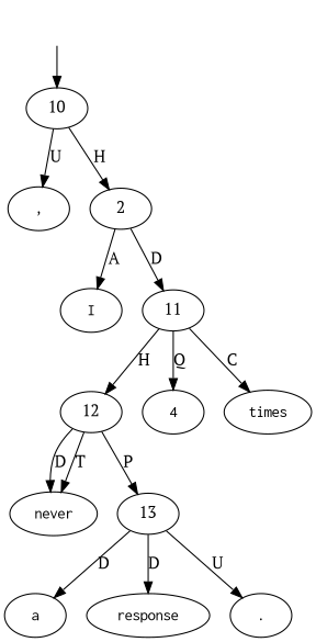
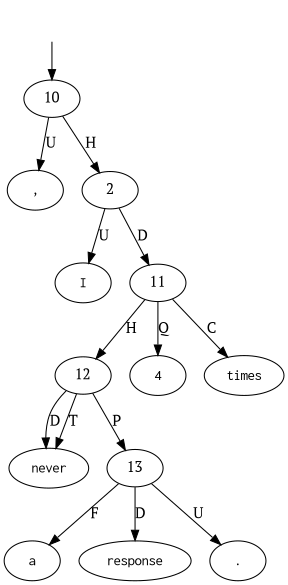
  digraph {
    fontname="PT Serif"
    node [fontname="PT Serif" shape=oval]
    edge [fontname="PT Serif"]
    top [style=invis shape=""]
    10 [shape=""]
    n3 [label=<<table align="center" border="0" cellspacing="0"><tr><td colspan="2"><font face="Courier">,</font></td></tr></table>>]
    n4 [label=2 shape=""]
    n5 [label=<<table align="center" border="0" cellspacing="0"><tr><td colspan="2"><font face="Courier">I</font></td></tr></table>>]
    11 [shape=""]
    12 [shape=""]
    n8 [label=<<table align="center" border="0" cellspacing="0"><tr><td colspan="2"><font face="Courier">never</font></td></tr></table>>]
    13 [shape=""]
    n10 [label=<<table align="center" border="0" cellspacing="0"><tr><td colspan="2"><font face="Courier">4</font></td></tr></table>>]
    n11 [label=<<table align="center" border="0" cellspacing="0"><tr><td colspan="2"><font face="Courier">times</font></td></tr></table>>]
    n12 [label=<<table align="center" border="0" cellspacing="0"><tr><td colspan="2"><font face="Courier">a</font></td></tr></table>>]
    n13 [label=<<table align="center" border="0" cellspacing="0"><tr><td colspan="2"><font face="Courier">response</font></td></tr></table>>]
    n14 [label=<<table align="center" border="0" cellspacing="0"><tr><td colspan="2"><font face="Courier">.</font></td></tr></table>>]
    top -> 10
    10 -> n3 [label=U]
    10 -> n4 [label=H]
-   n4 -> n5 [label=A]
+   n4 -> n5 [label=U]
    n4 -> 11 [label=D]
    11 -> 12 [label=H]
    11 -> n10 [label=Q]
    11 -> n11 [label=C]
    12 -> n8 [label=D]
    12 -> n8 [label=T]
    12 -> 13 [label=P]
-   13 -> n12 [label=D]
+   13 -> n12 [label=F]
    13 -> n13 [label=D]
    13 -> n14 [label=U]
  }
